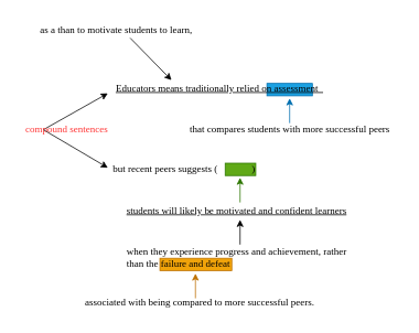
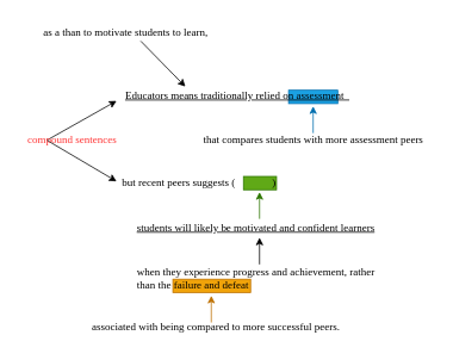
  <mxCell id="0" />
  <mxCell id="1" parent="0" />
  <mxCell id="2" value="" style="rounded=0;whiteSpace=wrap;html=1;fillColor=#f0a30a;fontColor=#000000;strokeColor=#BD7000;" vertex="1" parent="1"><mxGeometry x="193" y="311.5" width="87" height="15" as="geometry" /></mxCell>
  <mxCell id="3" value="" style="rounded=0;whiteSpace=wrap;html=1;fillColor=#60a917;fontColor=#ffffff;strokeColor=#2D7600;" vertex="1" parent="1"><mxGeometry x="272" y="196.5" width="37" height="15" as="geometry" /></mxCell>
  <mxCell id="4" value="" style="rounded=0;whiteSpace=wrap;html=1;fillColor=#1ba1e2;strokeColor=#006EAF;fontColor=#ffffff;" vertex="1" parent="1"><mxGeometry x="322.5" y="100" width="55" height="15" as="geometry" /></mxCell>
  <mxCell id="5" value="&lt;p class=&quot;MsoNormal&quot; style=&quot;margin-left:21.0pt&quot;&gt;&lt;span lang=&quot;EN-US&quot; style=&quot;font-family:&amp;quot;Times New Roman&amp;quot;,serif&quot;&gt;&lt;u&gt;Educators means traditionally relied on assessment&amp;nbsp;&amp;nbsp;&lt;/u&gt;&lt;/span&gt;&lt;/p&gt;&lt;span style=&quot;font-family: &amp;quot;Times New Roman&amp;quot;, serif; background-color: initial;&quot;&gt;&amp;nbsp;&lt;/span&gt;" style="text;whiteSpace=wrap;html=1;" vertex="1" parent="1"><mxGeometry x="110" y="80" width="310" height="40" as="geometry" /></mxCell>
- <mxCell id="6" value="&lt;font face=&quot;Times New Roman&quot;&gt;that compares students with more successful peers&lt;/font&gt;" style="text;html=1;align=center;verticalAlign=middle;resizable=0;points=[];autosize=1;strokeColor=none;fillColor=none;" vertex="1" parent="1"><mxGeometry x="215" y="141" width="270" height="30" as="geometry" /></mxCell>
+ <mxCell id="6" value="&lt;font face=&quot;Times New Roman&quot;&gt;that compares students with more assessment peers&lt;/font&gt;" style="text;html=1;align=center;verticalAlign=middle;resizable=0;points=[];autosize=1;strokeColor=none;fillColor=none;" vertex="1" parent="1"><mxGeometry x="215" y="141" width="270" height="30" as="geometry" /></mxCell>
  <mxCell id="7" value="" style="endArrow=classic;html=1;rounded=0;fillColor=#1ba1e2;strokeColor=#006EAF;" edge="1" parent="1"><mxGeometry width="50" height="50" relative="1" as="geometry"><mxPoint x="350" y="148" as="sourcePoint" /><mxPoint x="350" y="118" as="targetPoint" /></mxGeometry></mxCell>
  <mxCell id="8" value="&lt;font face=&quot;Times New Roman&quot;&gt;but recent peers suggests (&lt;span style=&quot;white-space: pre;&quot;&gt;&#09;&lt;/span&gt;&lt;span style=&quot;white-space: pre;&quot;&gt;&#09;&lt;/span&gt;)&lt;/font&gt;" style="text;html=1;align=center;verticalAlign=middle;resizable=0;points=[];autosize=1;strokeColor=none;fillColor=none;" vertex="1" parent="1"><mxGeometry x="122" y="189" width="200" height="30" as="geometry" /></mxCell>
  <mxCell id="9" value="" style="endArrow=classic;html=1;rounded=0;fillColor=#60a917;strokeColor=#2D7600;" edge="1" parent="1"><mxGeometry width="50" height="50" relative="1" as="geometry"><mxPoint x="290" y="244" as="sourcePoint" /><mxPoint x="290" y="214" as="targetPoint" /></mxGeometry></mxCell>
  <mxCell id="10" value="&lt;span style=&quot;&quot; lang=&quot;EN-US&quot;&gt;&lt;font face=&quot;Times New Roman&quot; style=&quot;font-size: 12px;&quot;&gt;&lt;u&gt;students will likely be motivated and confident learners&lt;/u&gt;&lt;/font&gt;&lt;/span&gt;" style="text;whiteSpace=wrap;html=1;" vertex="1" parent="1"><mxGeometry x="150.5" y="240" width="280" height="30" as="geometry" /></mxCell>
  <mxCell id="11" value="&lt;span lang=&quot;EN-US&quot; style=&quot;&quot;&gt;&lt;font face=&quot;Times New Roman&quot; style=&quot;font-size: 12px;&quot;&gt;when they experience progress and achievement, rather than the failure and defeat&lt;/font&gt;&lt;/span&gt;" style="text;whiteSpace=wrap;html=1;" vertex="1" parent="1"><mxGeometry x="150.5" y="290" width="280" height="60" as="geometry" /></mxCell>
  <mxCell id="12" value="" style="endArrow=classic;html=1;rounded=0;" edge="1" parent="1"><mxGeometry width="50" height="50" relative="1" as="geometry"><mxPoint x="290" y="295" as="sourcePoint" /><mxPoint x="290" y="265" as="targetPoint" /></mxGeometry></mxCell>
  <mxCell id="13" value="&lt;font face=&quot;Times New Roman&quot;&gt;associated with being compared to more successful peers.&lt;/font&gt;" style="text;html=1;align=center;verticalAlign=middle;resizable=0;points=[];autosize=1;strokeColor=none;fillColor=none;" vertex="1" parent="1"><mxGeometry x="91" y="350" width="300" height="30" as="geometry" /></mxCell>
  <mxCell id="14" value="" style="endArrow=classic;html=1;rounded=0;fillColor=#f0a30a;strokeColor=#BD7000;" edge="1" parent="1"><mxGeometry width="50" height="50" relative="1" as="geometry"><mxPoint x="236" y="360" as="sourcePoint" /><mxPoint x="236" y="330" as="targetPoint" /></mxGeometry></mxCell>
  <mxCell id="15" value="&lt;font face=&quot;Times New Roman&quot;&gt;as a than to motivate students to learn,&lt;/font&gt;" style="text;html=1;align=center;verticalAlign=middle;resizable=0;points=[];autosize=1;strokeColor=none;fillColor=none;" vertex="1" parent="1"><mxGeometry x="30" y="20" width="220" height="30" as="geometry" /></mxCell>
  <mxCell id="16" value="" style="endArrow=classic;html=1;rounded=0;" edge="1" parent="1"><mxGeometry width="50" height="50" relative="1" as="geometry"><mxPoint x="157" y="45" as="sourcePoint" /><mxPoint x="207" y="96" as="targetPoint" /></mxGeometry></mxCell>
  <mxCell id="17" value="" style="endArrow=classic;startArrow=classic;html=1;rounded=0;" edge="1" parent="1"><mxGeometry width="50" height="50" relative="1" as="geometry"><mxPoint x="130" y="202" as="sourcePoint" /><mxPoint x="130" y="112" as="targetPoint" /><Array as="points"><mxPoint x="52" y="156" /></Array></mxGeometry></mxCell>
  <mxCell id="18" value="&lt;font color=&quot;#ff3333&quot; face=&quot;Times New Roman&quot;&gt;compound sentences&lt;/font&gt;" style="text;html=1;align=center;verticalAlign=middle;resizable=0;points=[];autosize=1;strokeColor=none;fillColor=none;" vertex="1" parent="1"><mxGeometry x="20" y="141" width="120" height="30" as="geometry" /></mxCell>
